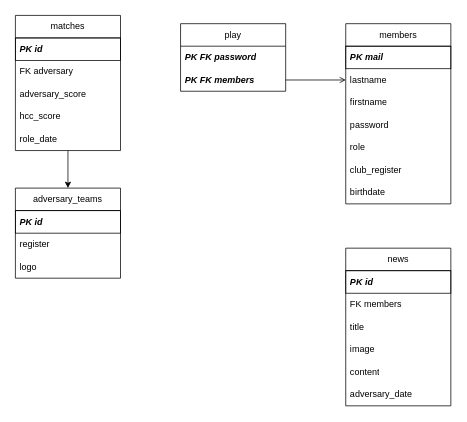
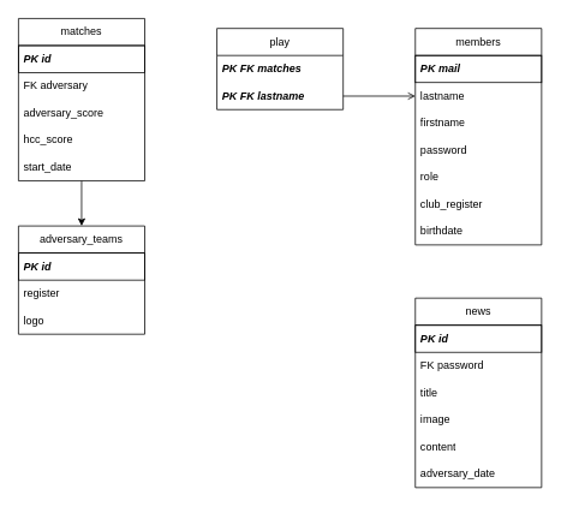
  <mxCell id="0" />
  <mxCell id="1" parent="0" />
  <mxCell id="2" value="members" style="swimlane;fontStyle=0;childLayout=stackLayout;horizontal=1;startSize=30;horizontalStack=0;resizeParent=1;resizeParentMax=0;resizeLast=0;collapsible=1;marginBottom=0;whiteSpace=wrap;html=1;labelBackgroundColor=default;labelBorderColor=none;swimlaneLine=1;" vertex="1" parent="1"><mxGeometry x="460" y="31" width="140" height="240" as="geometry" /></mxCell>
  <mxCell id="3" value="&lt;i&gt;PK mail&amp;nbsp;&lt;/i&gt;" style="text;strokeColor=default;fillColor=none;align=left;verticalAlign=middle;spacingLeft=4;spacingRight=4;overflow=hidden;points=[[0,0.5],[1,0.5]];portConstraint=eastwest;rotatable=0;whiteSpace=wrap;html=1;labelBackgroundColor=default;labelBorderColor=none;swimlaneLine=1;fontStyle=1" vertex="1" parent="2"><mxGeometry y="30" width="140" height="30" as="geometry" /></mxCell>
  <mxCell id="4" value="lastname&lt;span style=&quot;white-space: pre;&quot;&gt;&#09;&lt;/span&gt;" style="text;strokeColor=none;fillColor=none;align=left;verticalAlign=middle;spacingLeft=4;spacingRight=4;overflow=hidden;points=[[0,0.5],[1,0.5]];portConstraint=eastwest;rotatable=0;whiteSpace=wrap;html=1;labelBackgroundColor=default;labelBorderColor=none;swimlaneLine=1;" vertex="1" parent="2"><mxGeometry y="60" width="140" height="30" as="geometry" /></mxCell>
  <mxCell id="5" value="firstname" style="text;strokeColor=none;fillColor=none;align=left;verticalAlign=middle;spacingLeft=4;spacingRight=4;overflow=hidden;points=[[0,0.5],[1,0.5]];portConstraint=eastwest;rotatable=0;whiteSpace=wrap;html=1;labelBackgroundColor=default;labelBorderColor=none;swimlaneLine=1;" vertex="1" parent="2"><mxGeometry y="90" width="140" height="30" as="geometry" /></mxCell>
  <mxCell id="6" value="password" style="text;strokeColor=none;fillColor=none;align=left;verticalAlign=middle;spacingLeft=4;spacingRight=4;overflow=hidden;points=[[0,0.5],[1,0.5]];portConstraint=eastwest;rotatable=0;whiteSpace=wrap;html=1;labelBackgroundColor=default;labelBorderColor=none;swimlaneLine=1;" vertex="1" parent="2"><mxGeometry y="120" width="140" height="30" as="geometry" /></mxCell>
  <mxCell id="7" value="role" style="text;strokeColor=none;fillColor=none;align=left;verticalAlign=middle;spacingLeft=4;spacingRight=4;overflow=hidden;points=[[0,0.5],[1,0.5]];portConstraint=eastwest;rotatable=0;whiteSpace=wrap;html=1;labelBackgroundColor=default;labelBorderColor=none;swimlaneLine=1;" vertex="1" parent="2"><mxGeometry y="150" width="140" height="30" as="geometry" /></mxCell>
  <mxCell id="8" value="club_register" style="text;strokeColor=none;fillColor=none;align=left;verticalAlign=middle;spacingLeft=4;spacingRight=4;overflow=hidden;points=[[0,0.5],[1,0.5]];portConstraint=eastwest;rotatable=0;whiteSpace=wrap;html=1;labelBackgroundColor=default;labelBorderColor=none;swimlaneLine=1;" vertex="1" parent="2"><mxGeometry y="180" width="140" height="30" as="geometry" /></mxCell>
  <mxCell id="9" value="birthdate" style="text;strokeColor=none;fillColor=none;align=left;verticalAlign=middle;spacingLeft=4;spacingRight=4;overflow=hidden;points=[[0,0.5],[1,0.5]];portConstraint=eastwest;rotatable=0;whiteSpace=wrap;html=1;labelBackgroundColor=default;labelBorderColor=none;swimlaneLine=1;" vertex="1" parent="2"><mxGeometry y="210" width="140" height="30" as="geometry" /></mxCell>
  <mxCell id="10" value="play" style="swimlane;fontStyle=0;childLayout=stackLayout;horizontal=1;startSize=30;horizontalStack=0;resizeParent=1;resizeParentMax=0;resizeLast=0;collapsible=1;marginBottom=0;whiteSpace=wrap;html=1;labelBackgroundColor=default;labelBorderColor=none;swimlaneLine=1;" vertex="1" parent="1"><mxGeometry x="240" y="31" width="140" height="90" as="geometry" /></mxCell>
- <mxCell id="11" value="&lt;i&gt;PK FK password&lt;/i&gt;" style="text;strokeColor=none;fillColor=none;align=left;verticalAlign=middle;spacingLeft=4;spacingRight=4;overflow=hidden;points=[[0,0.5],[1,0.5]];portConstraint=eastwest;rotatable=0;whiteSpace=wrap;html=1;labelBackgroundColor=default;labelBorderColor=none;swimlaneLine=1;fontStyle=1" vertex="1" parent="10"><mxGeometry y="30" width="140" height="30" as="geometry" /></mxCell>
- <mxCell id="12" value="&lt;i&gt;PK FK members&lt;/i&gt;" style="text;strokeColor=none;fillColor=none;align=left;verticalAlign=middle;spacingLeft=4;spacingRight=4;overflow=hidden;points=[[0,0.5],[1,0.5]];portConstraint=eastwest;rotatable=0;whiteSpace=wrap;html=1;labelBackgroundColor=default;labelBorderColor=none;swimlaneLine=1;fontStyle=1" vertex="1" parent="10"><mxGeometry y="60" width="140" height="30" as="geometry" /></mxCell>
+ <mxCell id="11" value="&lt;i&gt;PK FK matches&lt;/i&gt;" style="text;strokeColor=none;fillColor=none;align=left;verticalAlign=middle;spacingLeft=4;spacingRight=4;overflow=hidden;points=[[0,0.5],[1,0.5]];portConstraint=eastwest;rotatable=0;whiteSpace=wrap;html=1;labelBackgroundColor=default;labelBorderColor=none;swimlaneLine=1;fontStyle=1" vertex="1" parent="10"><mxGeometry y="30" width="140" height="30" as="geometry" /></mxCell>
+ <mxCell id="12" value="&lt;i&gt;PK FK lastname&lt;/i&gt;" style="text;strokeColor=none;fillColor=none;align=left;verticalAlign=middle;spacingLeft=4;spacingRight=4;overflow=hidden;points=[[0,0.5],[1,0.5]];portConstraint=eastwest;rotatable=0;whiteSpace=wrap;html=1;labelBackgroundColor=default;labelBorderColor=none;swimlaneLine=1;fontStyle=1" vertex="1" parent="10"><mxGeometry y="60" width="140" height="30" as="geometry" /></mxCell>
  <mxCell id="13" style="edgeStyle=orthogonalEdgeStyle;rounded=0;orthogonalLoop=1;jettySize=auto;html=1;endArrow=open;" edge="1" parent="1" source="12" target="4"><mxGeometry relative="1" as="geometry" /></mxCell>
  <mxCell id="14" value="matches" style="swimlane;fontStyle=0;childLayout=stackLayout;horizontal=1;startSize=30;horizontalStack=0;resizeParent=1;resizeParentMax=0;resizeLast=0;collapsible=1;marginBottom=0;whiteSpace=wrap;html=1;labelBackgroundColor=default;labelBorderColor=none;swimlaneLine=1;" vertex="1" parent="1"><mxGeometry x="20" y="20" width="140" height="180" as="geometry" /></mxCell>
  <mxCell id="15" value="&lt;i&gt;PK id&amp;nbsp;&lt;/i&gt;" style="text;strokeColor=default;fillColor=none;align=left;verticalAlign=middle;spacingLeft=4;spacingRight=4;overflow=hidden;points=[[0,0.5],[1,0.5]];portConstraint=eastwest;rotatable=0;whiteSpace=wrap;html=1;labelBackgroundColor=default;labelBorderColor=none;swimlaneLine=1;fontStyle=1" vertex="1" parent="14"><mxGeometry y="30" width="140" height="30" as="geometry" /></mxCell>
  <mxCell id="16" value="FK adversary" style="text;strokeColor=none;fillColor=none;align=left;verticalAlign=middle;spacingLeft=4;spacingRight=4;overflow=hidden;points=[[0,0.5],[1,0.5]];portConstraint=eastwest;rotatable=0;whiteSpace=wrap;html=1;labelBackgroundColor=default;labelBorderColor=none;swimlaneLine=1;" vertex="1" parent="14"><mxGeometry y="60" width="140" height="30" as="geometry" /></mxCell>
  <mxCell id="17" value="adversary_score" style="text;strokeColor=none;fillColor=none;align=left;verticalAlign=middle;spacingLeft=4;spacingRight=4;overflow=hidden;points=[[0,0.5],[1,0.5]];portConstraint=eastwest;rotatable=0;whiteSpace=wrap;html=1;labelBackgroundColor=default;labelBorderColor=none;swimlaneLine=1;" vertex="1" parent="14"><mxGeometry y="90" width="140" height="30" as="geometry" /></mxCell>
  <mxCell id="18" value="hcc_score" style="text;strokeColor=none;fillColor=none;align=left;verticalAlign=middle;spacingLeft=4;spacingRight=4;overflow=hidden;points=[[0,0.5],[1,0.5]];portConstraint=eastwest;rotatable=0;whiteSpace=wrap;html=1;labelBackgroundColor=default;labelBorderColor=none;swimlaneLine=1;" vertex="1" parent="14"><mxGeometry y="120" width="140" height="30" as="geometry" /></mxCell>
- <mxCell id="19" value="role_date" style="text;strokeColor=none;fillColor=none;align=left;verticalAlign=middle;spacingLeft=4;spacingRight=4;overflow=hidden;points=[[0,0.5],[1,0.5]];portConstraint=eastwest;rotatable=0;whiteSpace=wrap;html=1;labelBackgroundColor=default;labelBorderColor=none;swimlaneLine=1;" vertex="1" parent="14"><mxGeometry y="150" width="140" height="30" as="geometry" /></mxCell>
+ <mxCell id="19" value="start_date" style="text;strokeColor=none;fillColor=none;align=left;verticalAlign=middle;spacingLeft=4;spacingRight=4;overflow=hidden;points=[[0,0.5],[1,0.5]];portConstraint=eastwest;rotatable=0;whiteSpace=wrap;html=1;labelBackgroundColor=default;labelBorderColor=none;swimlaneLine=1;" vertex="1" parent="14"><mxGeometry y="150" width="140" height="30" as="geometry" /></mxCell>
  <mxCell id="20" value="adversary_teams" style="swimlane;fontStyle=0;childLayout=stackLayout;horizontal=1;startSize=30;horizontalStack=0;resizeParent=1;resizeParentMax=0;resizeLast=0;collapsible=1;marginBottom=0;whiteSpace=wrap;html=1;labelBackgroundColor=default;labelBorderColor=none;swimlaneLine=1;" vertex="1" parent="1"><mxGeometry x="20" y="250" width="140" height="120" as="geometry" /></mxCell>
  <mxCell id="21" value="&lt;i&gt;PK id&amp;nbsp;&lt;/i&gt;" style="text;strokeColor=default;fillColor=none;align=left;verticalAlign=middle;spacingLeft=4;spacingRight=4;overflow=hidden;points=[[0,0.5],[1,0.5]];portConstraint=eastwest;rotatable=0;whiteSpace=wrap;html=1;labelBackgroundColor=default;labelBorderColor=none;swimlaneLine=1;fontStyle=1" vertex="1" parent="20"><mxGeometry y="30" width="140" height="30" as="geometry" /></mxCell>
  <mxCell id="22" value="register" style="text;strokeColor=none;fillColor=none;align=left;verticalAlign=middle;spacingLeft=4;spacingRight=4;overflow=hidden;points=[[0,0.5],[1,0.5]];portConstraint=eastwest;rotatable=0;whiteSpace=wrap;html=1;labelBackgroundColor=default;labelBorderColor=none;swimlaneLine=1;" vertex="1" parent="20"><mxGeometry y="60" width="140" height="30" as="geometry" /></mxCell>
  <mxCell id="23" value="logo" style="text;strokeColor=none;fillColor=none;align=left;verticalAlign=middle;spacingLeft=4;spacingRight=4;overflow=hidden;points=[[0,0.5],[1,0.5]];portConstraint=eastwest;rotatable=0;whiteSpace=wrap;html=1;labelBackgroundColor=default;labelBorderColor=none;swimlaneLine=1;" vertex="1" parent="20"><mxGeometry y="90" width="140" height="30" as="geometry" /></mxCell>
  <mxCell id="24" style="edgeStyle=orthogonalEdgeStyle;rounded=0;orthogonalLoop=1;jettySize=auto;html=1;" edge="1" parent="1" target="20"><mxGeometry relative="1" as="geometry"><mxPoint x="90" y="200" as="sourcePoint" /><Array as="points"><mxPoint x="90" y="201" /></Array></mxGeometry></mxCell>
  <mxCell id="25" value="news" style="swimlane;fontStyle=0;childLayout=stackLayout;horizontal=1;startSize=30;horizontalStack=0;resizeParent=1;resizeParentMax=0;resizeLast=0;collapsible=1;marginBottom=0;whiteSpace=wrap;html=1;labelBackgroundColor=default;labelBorderColor=none;swimlaneLine=1;" vertex="1" parent="1"><mxGeometry x="460" y="330" width="140" height="210" as="geometry" /></mxCell>
  <mxCell id="26" value="&lt;i&gt;PK id&amp;nbsp;&lt;/i&gt;" style="text;strokeColor=default;fillColor=none;align=left;verticalAlign=middle;spacingLeft=4;spacingRight=4;overflow=hidden;points=[[0,0.5],[1,0.5]];portConstraint=eastwest;rotatable=0;whiteSpace=wrap;html=1;labelBackgroundColor=default;labelBorderColor=none;swimlaneLine=1;fontStyle=1" vertex="1" parent="25"><mxGeometry y="30" width="140" height="30" as="geometry" /></mxCell>
- <mxCell id="27" value="FK members" style="text;strokeColor=none;fillColor=none;align=left;verticalAlign=middle;spacingLeft=4;spacingRight=4;overflow=hidden;points=[[0,0.5],[1,0.5]];portConstraint=eastwest;rotatable=0;whiteSpace=wrap;html=1;labelBackgroundColor=default;labelBorderColor=none;swimlaneLine=1;" vertex="1" parent="25"><mxGeometry y="60" width="140" height="30" as="geometry" /></mxCell>
+ <mxCell id="27" value="FK password" style="text;strokeColor=none;fillColor=none;align=left;verticalAlign=middle;spacingLeft=4;spacingRight=4;overflow=hidden;points=[[0,0.5],[1,0.5]];portConstraint=eastwest;rotatable=0;whiteSpace=wrap;html=1;labelBackgroundColor=default;labelBorderColor=none;swimlaneLine=1;" vertex="1" parent="25"><mxGeometry y="60" width="140" height="30" as="geometry" /></mxCell>
  <mxCell id="28" value="title" style="text;strokeColor=none;fillColor=none;align=left;verticalAlign=middle;spacingLeft=4;spacingRight=4;overflow=hidden;points=[[0,0.5],[1,0.5]];portConstraint=eastwest;rotatable=0;whiteSpace=wrap;html=1;labelBackgroundColor=default;labelBorderColor=none;swimlaneLine=1;" vertex="1" parent="25"><mxGeometry y="90" width="140" height="30" as="geometry" /></mxCell>
  <mxCell id="29" value="image" style="text;strokeColor=none;fillColor=none;align=left;verticalAlign=middle;spacingLeft=4;spacingRight=4;overflow=hidden;points=[[0,0.5],[1,0.5]];portConstraint=eastwest;rotatable=0;whiteSpace=wrap;html=1;labelBackgroundColor=default;labelBorderColor=none;swimlaneLine=1;" vertex="1" parent="25"><mxGeometry y="120" width="140" height="30" as="geometry" /></mxCell>
  <mxCell id="30" value="content" style="text;strokeColor=none;fillColor=none;align=left;verticalAlign=middle;spacingLeft=4;spacingRight=4;overflow=hidden;points=[[0,0.5],[1,0.5]];portConstraint=eastwest;rotatable=0;whiteSpace=wrap;html=1;labelBackgroundColor=default;labelBorderColor=none;swimlaneLine=1;" vertex="1" parent="25"><mxGeometry y="150" width="140" height="30" as="geometry" /></mxCell>
  <mxCell id="31" value="adversary_date" style="text;strokeColor=none;fillColor=none;align=left;verticalAlign=middle;spacingLeft=4;spacingRight=4;overflow=hidden;points=[[0,0.5],[1,0.5]];portConstraint=eastwest;rotatable=0;whiteSpace=wrap;html=1;labelBackgroundColor=default;labelBorderColor=none;swimlaneLine=1;" vertex="1" parent="25"><mxGeometry y="180" width="140" height="30" as="geometry" /></mxCell>
